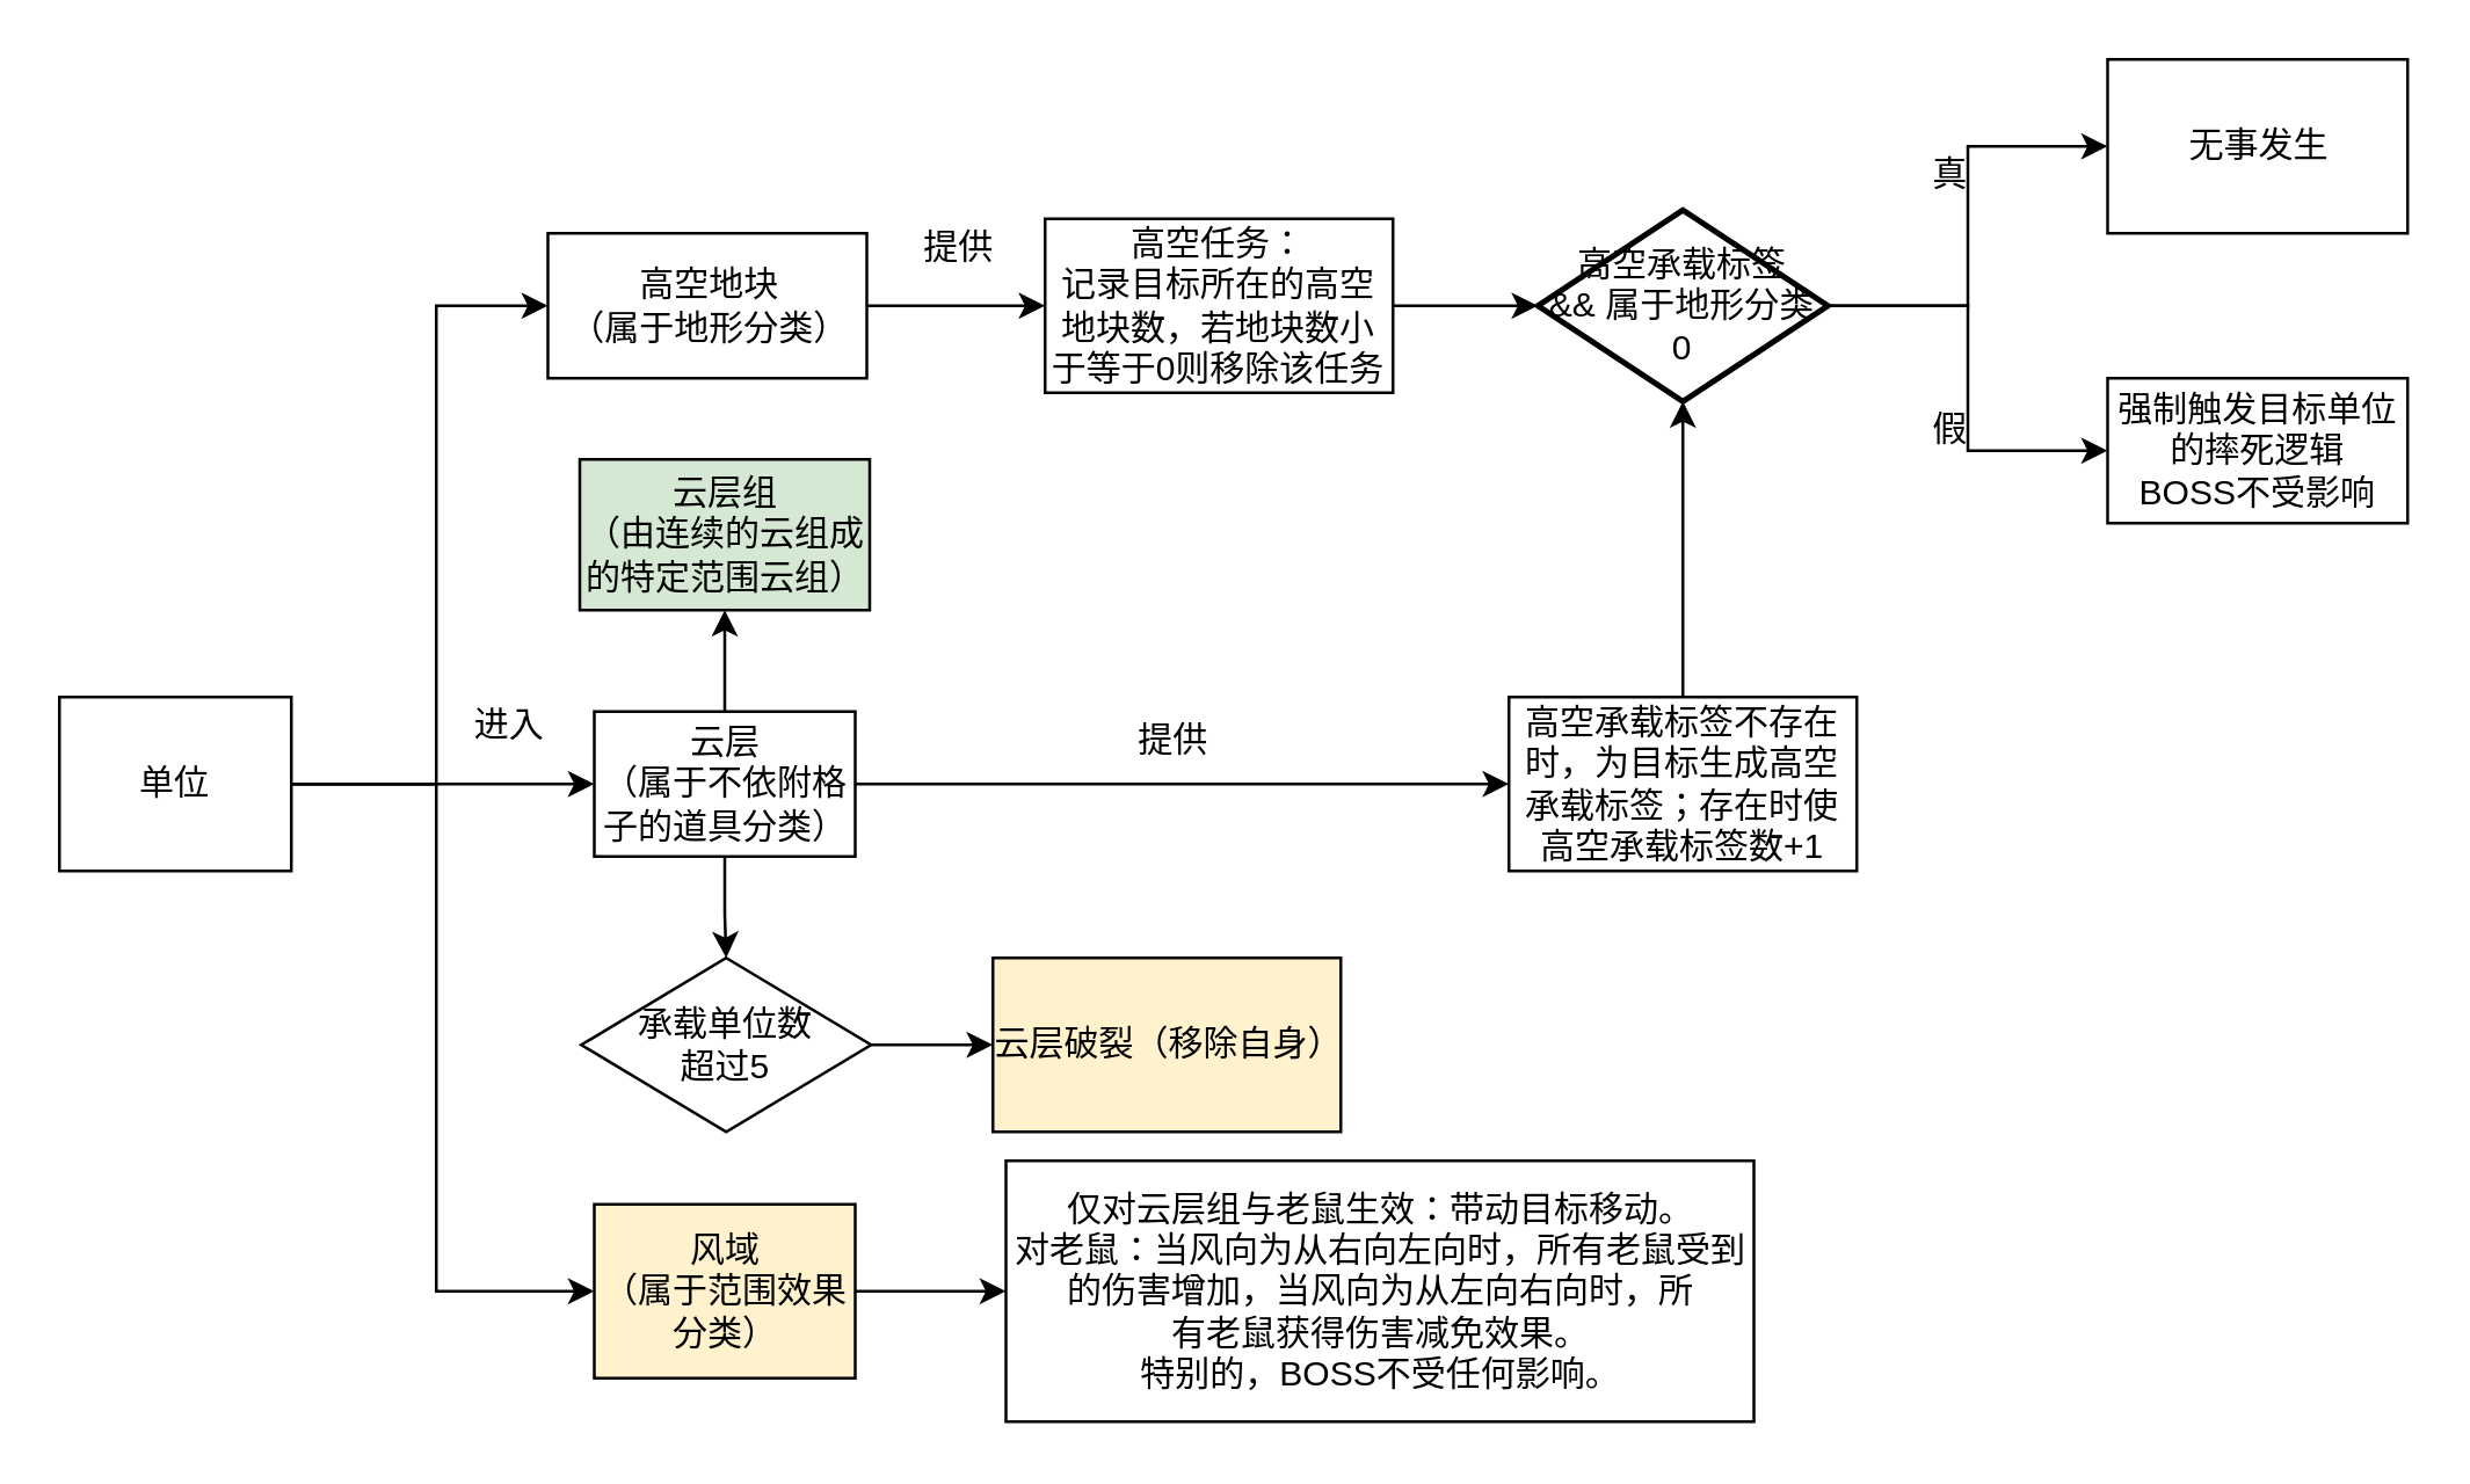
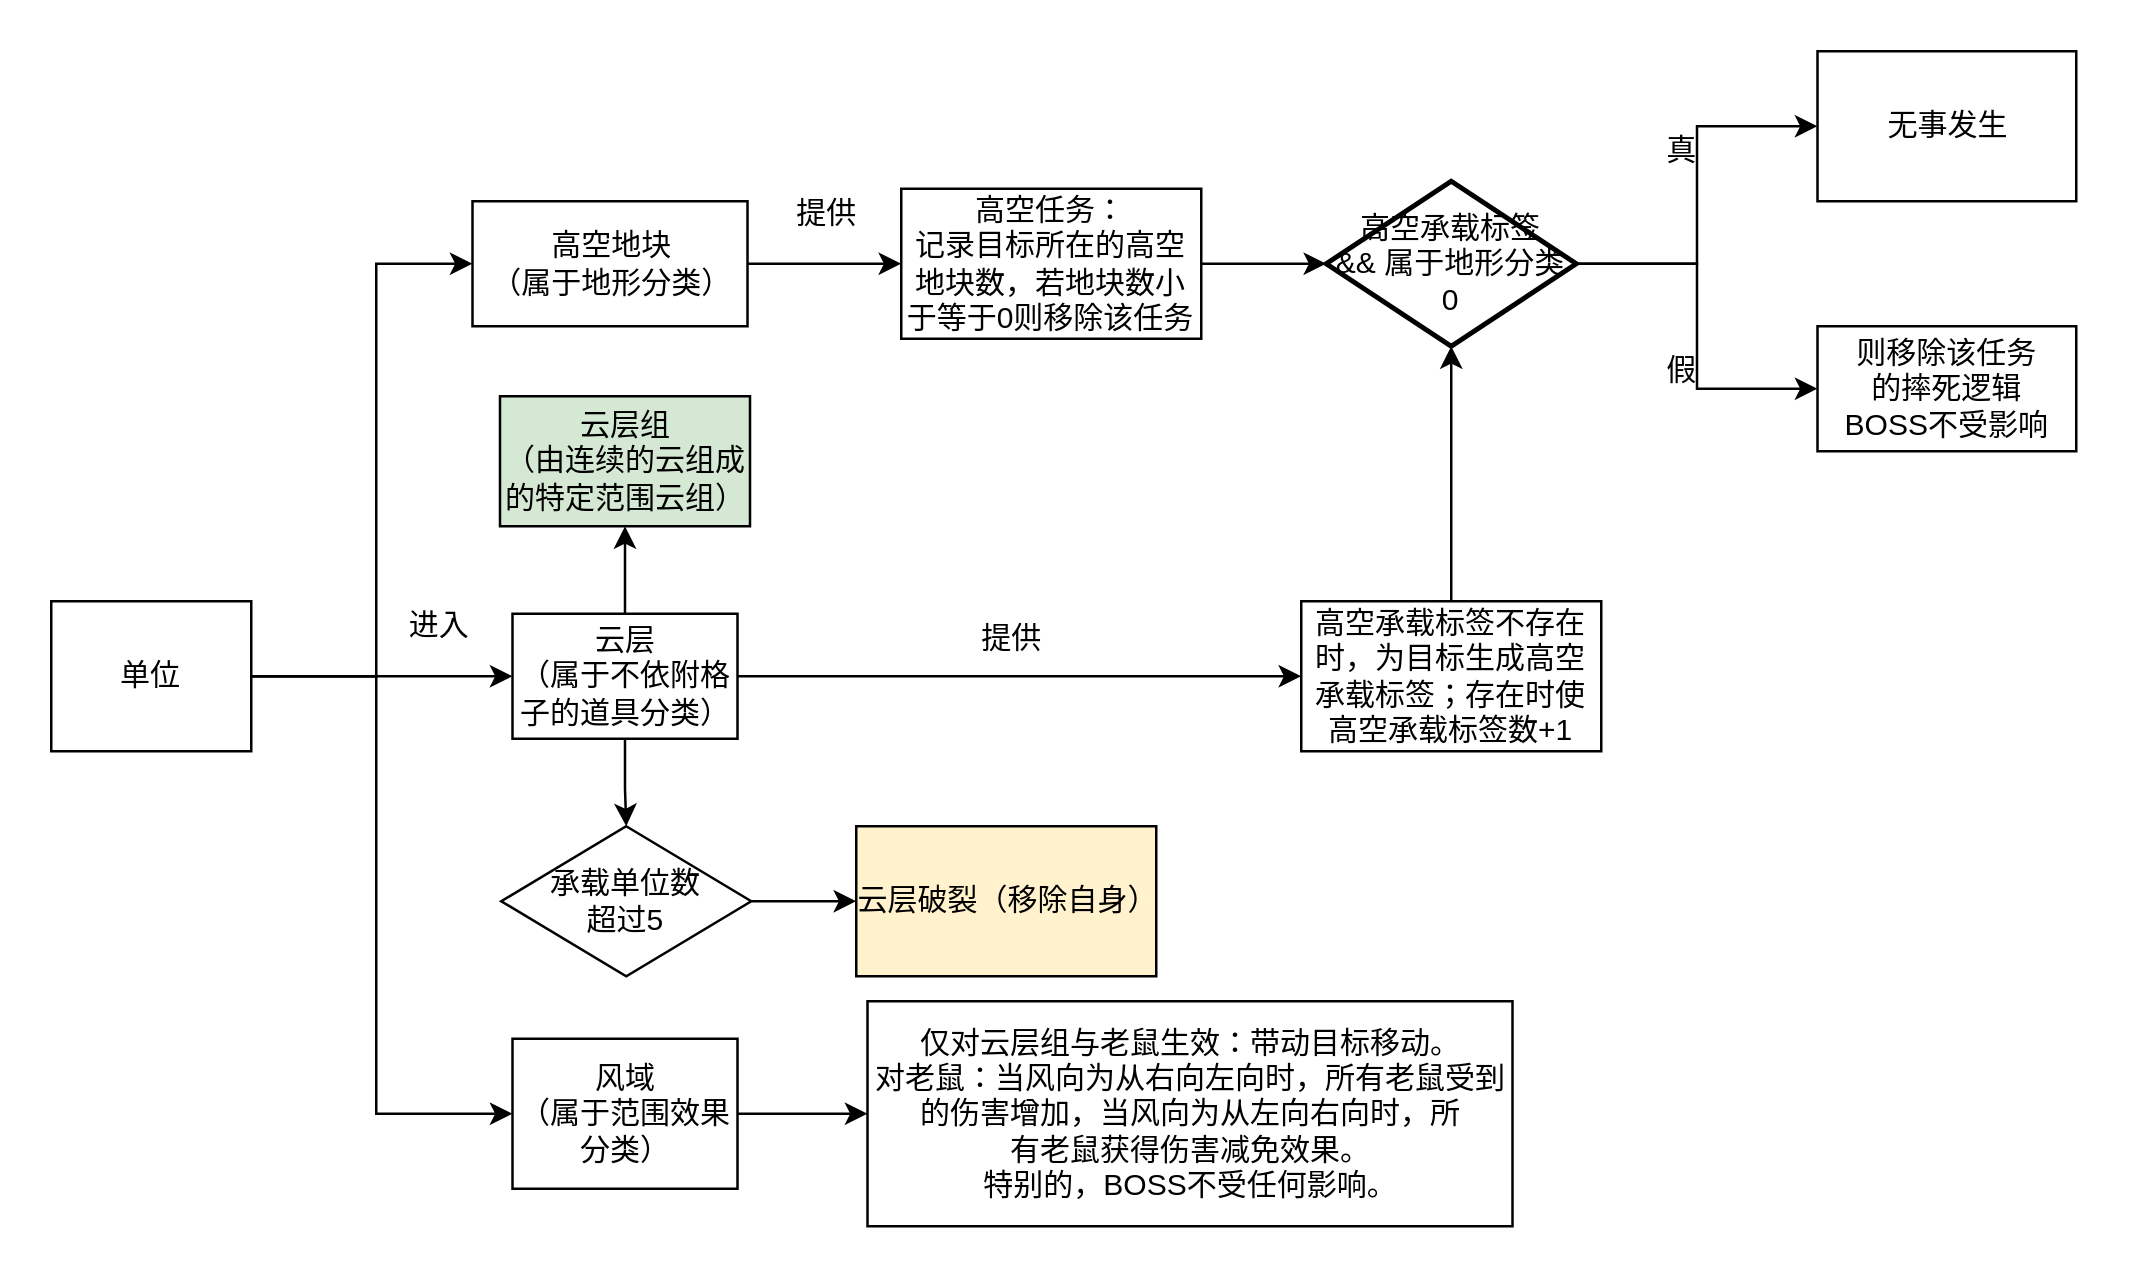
  <mxCell id="0" />
  <mxCell id="1" parent="0" />
  <mxCell id="2" style="edgeStyle=orthogonalEdgeStyle;rounded=0;orthogonalLoop=1;jettySize=auto;html=1;" edge="1" parent="1" source="3" target="31"><mxGeometry relative="1" as="geometry" /></mxCell>
  <mxCell id="3" value="高空地块&lt;br&gt;（属于地形分类）" style="html=1;" vertex="1" parent="1"><mxGeometry x="188.5" y="80" width="110" height="50" as="geometry" /></mxCell>
- <mxCell id="4" value="强制触发目标单位&lt;br&gt;的摔死逻辑&lt;br&gt;BOSS不受影响" style="html=1;" vertex="1" parent="1"><mxGeometry x="726.5" y="130" width="103.5" height="50" as="geometry" /></mxCell>
+ <mxCell id="4" value="则移除该任务&lt;br&gt;的摔死逻辑&lt;br&gt;BOSS不受影响" style="html=1;" vertex="1" parent="1"><mxGeometry x="726.5" y="130" width="103.5" height="50" as="geometry" /></mxCell>
  <mxCell id="5" style="edgeStyle=orthogonalEdgeStyle;rounded=0;orthogonalLoop=1;jettySize=auto;html=1;entryX=0;entryY=0.5;entryDx=0;entryDy=0;" edge="1" parent="1" source="7" target="4"><mxGeometry relative="1" as="geometry" /></mxCell>
  <mxCell id="6" style="edgeStyle=orthogonalEdgeStyle;rounded=0;orthogonalLoop=1;jettySize=auto;html=1;" edge="1" parent="1" source="7" target="8"><mxGeometry relative="1" as="geometry" /></mxCell>
  <mxCell id="7" value="高空承载标签&lt;br&gt;&amp;amp;&amp;amp; 属于地形分类0" style="strokeWidth=2;html=1;shape=mxgraph.flowchart.decision;whiteSpace=wrap;" vertex="1" parent="1"><mxGeometry x="530" y="72" width="100" height="66" as="geometry" /></mxCell>
  <mxCell id="8" value="无事发生" style="rounded=0;whiteSpace=wrap;html=1;" vertex="1" parent="1"><mxGeometry x="726.5" y="20" width="103.5" height="60" as="geometry" /></mxCell>
  <mxCell id="9" value="真" style="text;html=1;align=center;verticalAlign=middle;resizable=0;points=[];autosize=1;strokeColor=none;fillColor=none;" vertex="1" parent="1"><mxGeometry x="656.5" y="50" width="30" height="20" as="geometry" /></mxCell>
  <mxCell id="10" value="假" style="text;html=1;align=center;verticalAlign=middle;resizable=0;points=[];autosize=1;strokeColor=none;fillColor=none;" vertex="1" parent="1"><mxGeometry x="656.5" y="138" width="30" height="20" as="geometry" /></mxCell>
  <mxCell id="11" style="edgeStyle=orthogonalEdgeStyle;rounded=0;orthogonalLoop=1;jettySize=auto;html=1;" edge="1" parent="1" source="14" target="17"><mxGeometry relative="1" as="geometry"><mxPoint x="419.5" y="285" as="targetPoint" /><Array as="points" /></mxGeometry></mxCell>
  <mxCell id="12" style="edgeStyle=orthogonalEdgeStyle;rounded=0;orthogonalLoop=1;jettySize=auto;html=1;entryX=0.5;entryY=0;entryDx=0;entryDy=0;" edge="1" parent="1" source="14" target="25"><mxGeometry relative="1" as="geometry" /></mxCell>
  <mxCell id="13" style="edgeStyle=orthogonalEdgeStyle;rounded=0;orthogonalLoop=1;jettySize=auto;html=1;" edge="1" parent="1" source="14" target="28"><mxGeometry relative="1" as="geometry" /></mxCell>
  <mxCell id="14" value="云层&lt;br&gt;（属于不依附格子的道具分类）" style="rounded=0;whiteSpace=wrap;html=1;" vertex="1" parent="1"><mxGeometry x="204.5" y="245" width="90" height="50" as="geometry" /></mxCell>
  <mxCell id="15" value="提供" style="text;html=1;align=center;verticalAlign=middle;resizable=0;points=[];autosize=1;strokeColor=none;fillColor=none;" vertex="1" parent="1"><mxGeometry x="383.5" y="245" width="40" height="20" as="geometry" /></mxCell>
  <mxCell id="16" style="rounded=0;orthogonalLoop=1;jettySize=auto;html=1;exitX=0.5;exitY=0;exitDx=0;exitDy=0;" edge="1" parent="1" source="17" target="7"><mxGeometry relative="1" as="geometry"><mxPoint x="618" y="180" as="targetPoint" /></mxGeometry></mxCell>
  <mxCell id="17" value="高空承载标签不存在时，为目标生成高空承载标签；存在时使高空承载标签数+1" style="rounded=0;whiteSpace=wrap;html=1;" vertex="1" parent="1"><mxGeometry x="520" y="240" width="120" height="60" as="geometry" /></mxCell>
  <mxCell id="18" style="edgeStyle=orthogonalEdgeStyle;rounded=0;orthogonalLoop=1;jettySize=auto;html=1;entryX=0;entryY=0.5;entryDx=0;entryDy=0;" edge="1" parent="1" source="21" target="14"><mxGeometry relative="1" as="geometry" /></mxCell>
  <mxCell id="19" style="edgeStyle=orthogonalEdgeStyle;rounded=0;orthogonalLoop=1;jettySize=auto;html=1;entryX=0;entryY=0.5;entryDx=0;entryDy=0;" edge="1" parent="1" source="21" target="23"><mxGeometry relative="1" as="geometry"><Array as="points"><mxPoint x="150" y="270" /><mxPoint x="150" y="445" /></Array></mxGeometry></mxCell>
  <mxCell id="20" style="edgeStyle=orthogonalEdgeStyle;rounded=0;orthogonalLoop=1;jettySize=auto;html=1;entryX=0;entryY=0.5;entryDx=0;entryDy=0;" edge="1" parent="1" source="21" target="3"><mxGeometry relative="1" as="geometry"><Array as="points"><mxPoint x="150" y="270" /><mxPoint x="150" y="105" /></Array></mxGeometry></mxCell>
  <mxCell id="21" value="单位" style="rounded=0;whiteSpace=wrap;html=1;" vertex="1" parent="1"><mxGeometry x="20" y="240" width="80" height="60" as="geometry" /></mxCell>
  <mxCell id="22" style="edgeStyle=orthogonalEdgeStyle;rounded=0;orthogonalLoop=1;jettySize=auto;html=1;" edge="1" parent="1" source="23" target="29"><mxGeometry relative="1" as="geometry" /></mxCell>
- <mxCell id="23" value="风域&lt;br&gt;（属于范围效果分类）" style="rounded=0;whiteSpace=wrap;html=1;fillColor=#fff2cc;" vertex="1" parent="1"><mxGeometry x="204.5" y="415" width="90" height="60" as="geometry" /></mxCell>
+ <mxCell id="23" value="风域&lt;br&gt;（属于范围效果分类）" style="rounded=0;whiteSpace=wrap;html=1;" vertex="1" parent="1"><mxGeometry x="204.5" y="415" width="90" height="60" as="geometry" /></mxCell>
  <mxCell id="24" style="edgeStyle=orthogonalEdgeStyle;rounded=0;orthogonalLoop=1;jettySize=auto;html=1;" edge="1" parent="1" source="25" target="26"><mxGeometry relative="1" as="geometry" /></mxCell>
  <mxCell id="25" value="承载单位数&lt;br&gt;超过5" style="rhombus;whiteSpace=wrap;html=1;" vertex="1" parent="1"><mxGeometry x="200" y="330" width="100" height="60" as="geometry" /></mxCell>
  <mxCell id="26" value="云层破裂（移除自身）" style="rounded=0;whiteSpace=wrap;html=1;fillColor=#fff2cc;" vertex="1" parent="1"><mxGeometry x="342" y="330" width="120" height="60" as="geometry" /></mxCell>
  <mxCell id="27" value="进入" style="text;html=1;align=center;verticalAlign=middle;resizable=0;points=[];autosize=1;strokeColor=none;fillColor=none;" vertex="1" parent="1"><mxGeometry x="155" y="240" width="40" height="20" as="geometry" /></mxCell>
  <mxCell id="28" value="云层组&lt;br&gt;（由连续的云组成的特定范围云组）" style="rounded=0;whiteSpace=wrap;html=1;fillColor=#d5e8d4;" vertex="1" parent="1"><mxGeometry x="199.5" y="158" width="100" height="52" as="geometry" /></mxCell>
  <mxCell id="29" value="仅对云层组与老鼠生效：带动目标移动。&lt;br&gt;对老鼠：当风向为从右向左向时，所有老鼠受到的伤害增加，当风向为从左向右向时，所&lt;br&gt;有老鼠获得伤害减免效果。&lt;br&gt;特别的，BOSS不受任何影响。" style="rounded=0;whiteSpace=wrap;html=1;" vertex="1" parent="1"><mxGeometry x="346.5" y="400" width="258" height="90" as="geometry" /></mxCell>
  <mxCell id="30" style="edgeStyle=orthogonalEdgeStyle;rounded=0;orthogonalLoop=1;jettySize=auto;html=1;entryX=0;entryY=0.5;entryDx=0;entryDy=0;entryPerimeter=0;" edge="1" parent="1" source="31" target="7"><mxGeometry relative="1" as="geometry" /></mxCell>
  <mxCell id="31" value="高空任务：&lt;br&gt;记录目标所在的高空地块数，若地块数小于等于0则移除该任务" style="rounded=0;whiteSpace=wrap;html=1;" vertex="1" parent="1"><mxGeometry x="360" y="75" width="120" height="60" as="geometry" /></mxCell>
  <mxCell id="32" value="提供" style="text;html=1;align=center;verticalAlign=middle;resizable=0;points=[];autosize=1;strokeColor=none;fillColor=none;" vertex="1" parent="1"><mxGeometry x="310" y="75" width="40" height="20" as="geometry" /></mxCell>
